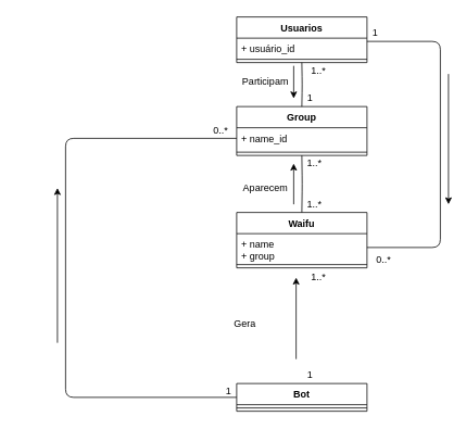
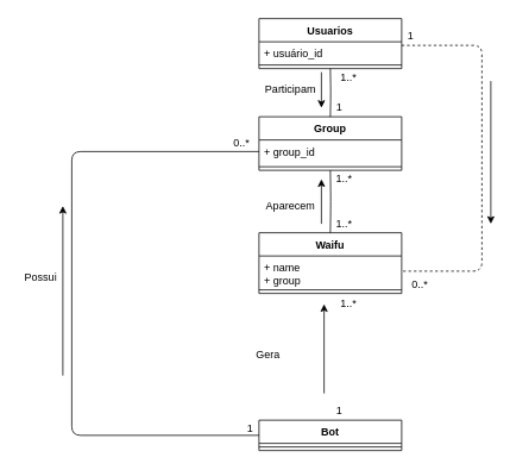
  <mxCell id="0" />
  <mxCell id="1" parent="0" />
  <mxCell id="2" value="Usuarios" style="swimlane;fontStyle=1;align=center;verticalAlign=top;childLayout=stackLayout;horizontal=1;startSize=26;horizontalStack=0;resizeParent=1;resizeParentMax=0;resizeLast=0;collapsible=1;marginBottom=0;" parent="1" vertex="1"><mxGeometry x="290" y="20" width="160" height="56" as="geometry" /></mxCell>
  <mxCell id="3" value="+ usuário_id" style="text;strokeColor=none;fillColor=none;align=left;verticalAlign=top;spacingLeft=4;spacingRight=4;overflow=hidden;rotatable=0;points=[[0,0.5],[1,0.5]];portConstraint=eastwest;" parent="2" vertex="1"><mxGeometry y="26" width="160" height="22" as="geometry" /></mxCell>
  <mxCell id="4" value="" style="line;strokeWidth=1;fillColor=none;align=left;verticalAlign=middle;spacingTop=-1;spacingLeft=3;spacingRight=3;rotatable=0;labelPosition=right;points=[];portConstraint=eastwest;" parent="2" vertex="1"><mxGeometry y="48" width="160" height="8" as="geometry" /></mxCell>
  <mxCell id="5" value="Group" style="swimlane;fontStyle=1;align=center;verticalAlign=top;childLayout=stackLayout;horizontal=1;startSize=26;horizontalStack=0;resizeParent=1;resizeParentMax=0;resizeLast=0;collapsible=1;marginBottom=0;" parent="1" vertex="1"><mxGeometry x="290" y="130" width="160" height="60" as="geometry" /></mxCell>
- <mxCell id="6" value="+ name_id" style="text;strokeColor=none;fillColor=none;align=left;verticalAlign=top;spacingLeft=4;spacingRight=4;overflow=hidden;rotatable=0;points=[[0,0.5],[1,0.5]];portConstraint=eastwest;" parent="5" vertex="1"><mxGeometry y="26" width="160" height="26" as="geometry" /></mxCell>
+ <mxCell id="6" value="+ group_id" style="text;strokeColor=none;fillColor=none;align=left;verticalAlign=top;spacingLeft=4;spacingRight=4;overflow=hidden;rotatable=0;points=[[0,0.5],[1,0.5]];portConstraint=eastwest;" parent="5" vertex="1"><mxGeometry y="26" width="160" height="26" as="geometry" /></mxCell>
  <mxCell id="7" value="" style="line;strokeWidth=1;fillColor=none;align=left;verticalAlign=middle;spacingTop=-1;spacingLeft=3;spacingRight=3;rotatable=0;labelPosition=right;points=[];portConstraint=eastwest;" parent="5" vertex="1"><mxGeometry y="52" width="160" height="8" as="geometry" /></mxCell>
  <mxCell id="8" value="Waifu" style="swimlane;fontStyle=1;align=center;verticalAlign=top;childLayout=stackLayout;horizontal=1;startSize=26;horizontalStack=0;resizeParent=1;resizeParentMax=0;resizeLast=0;collapsible=1;marginBottom=0;" parent="1" vertex="1"><mxGeometry x="290" y="260" width="160" height="68" as="geometry" /></mxCell>
  <mxCell id="9" value="+ name&#10;+ group&#10;" style="text;strokeColor=none;fillColor=none;align=left;verticalAlign=top;spacingLeft=4;spacingRight=4;overflow=hidden;rotatable=0;points=[[0,0.5],[1,0.5]];portConstraint=eastwest;" parent="8" vertex="1"><mxGeometry y="26" width="160" height="34" as="geometry" /></mxCell>
  <mxCell id="10" value="" style="line;strokeWidth=1;fillColor=none;align=left;verticalAlign=middle;spacingTop=-1;spacingLeft=3;spacingRight=3;rotatable=0;labelPosition=right;points=[];portConstraint=eastwest;" parent="8" vertex="1"><mxGeometry y="60" width="160" height="8" as="geometry" /></mxCell>
  <mxCell id="11" value="Bot" style="swimlane;fontStyle=1;align=center;verticalAlign=top;childLayout=stackLayout;horizontal=1;startSize=26;horizontalStack=0;resizeParent=1;resizeParentMax=0;resizeLast=0;collapsible=1;marginBottom=0;" parent="1" vertex="1"><mxGeometry x="290" y="470" width="160" height="34" as="geometry" /></mxCell>
  <mxCell id="12" value="" style="line;strokeWidth=1;fillColor=none;align=left;verticalAlign=middle;spacingTop=-1;spacingLeft=3;spacingRight=3;rotatable=0;labelPosition=right;points=[];portConstraint=eastwest;" parent="11" vertex="1"><mxGeometry y="26" width="160" height="8" as="geometry" /></mxCell>
  <mxCell id="13" value="" style="endArrow=none;html=1;entryX=0;entryY=0.5;entryDx=0;entryDy=0;exitX=0;exitY=0.5;exitDx=0;exitDy=0;edgeStyle=orthogonalEdgeStyle;" parent="1" source="11" target="6" edge="1"><mxGeometry width="50" height="50" relative="1" as="geometry"><mxPoint x="340" y="620" as="sourcePoint" /><mxPoint x="220" y="514" as="targetPoint" /><Array as="points"><mxPoint x="80" y="487" /><mxPoint x="80" y="169" /></Array></mxGeometry></mxCell>
- <mxCell id="14" value="" style="endArrow=none;html=1;entryX=1;entryY=0.5;entryDx=0;entryDy=0;exitX=1;exitY=0.182;exitDx=0;exitDy=0;edgeStyle=orthogonalEdgeStyle;exitPerimeter=0;" parent="1" source="3" target="9" edge="1"><mxGeometry width="50" height="50" relative="1" as="geometry"><mxPoint x="360" y="640" as="sourcePoint" /><mxPoint x="240" y="534" as="targetPoint" /><Array as="points"><mxPoint x="540" y="50" /><mxPoint x="540" y="303" /></Array></mxGeometry></mxCell>
+ <mxCell id="14" value="" style="endArrow=none;html=1;entryX=1;entryY=0.5;entryDx=0;entryDy=0;exitX=1;exitY=0.182;exitDx=0;exitDy=0;edgeStyle=orthogonalEdgeStyle;exitPerimeter=0;dashed=1;" parent="1" source="3" target="9" edge="1"><mxGeometry width="50" height="50" relative="1" as="geometry"><mxPoint x="360" y="640" as="sourcePoint" /><mxPoint x="240" y="534" as="targetPoint" /><Array as="points"><mxPoint x="540" y="50" /><mxPoint x="540" y="303" /></Array></mxGeometry></mxCell>
  <mxCell id="15" value="" style="endArrow=none;html=1;entryX=0.5;entryY=1;entryDx=0;entryDy=0;edgeStyle=orthogonalEdgeStyle;" parent="1" target="5" edge="1"><mxGeometry width="50" height="50" relative="1" as="geometry"><mxPoint x="370" y="260" as="sourcePoint" /><mxPoint x="250" y="544" as="targetPoint" /></mxGeometry></mxCell>
  <mxCell id="16" value="" style="endArrow=none;html=1;entryX=0.5;entryY=1;entryDx=0;entryDy=0;edgeStyle=orthogonalEdgeStyle;" parent="1" target="2" edge="1"><mxGeometry width="50" height="50" relative="1" as="geometry"><mxPoint x="370" y="130" as="sourcePoint" /><mxPoint x="260" y="554" as="targetPoint" /></mxGeometry></mxCell>
  <mxCell id="17" value="" style="endArrow=classic;html=1;" parent="1" edge="1"><mxGeometry width="50" height="50" relative="1" as="geometry"><mxPoint x="70" y="420" as="sourcePoint" /><mxPoint x="70" y="230" as="targetPoint" /></mxGeometry></mxCell>
+ <mxCell id="18" value="Possui" style="text;html=1;align=center;verticalAlign=middle;resizable=0;points=[];autosize=1;" parent="1" vertex="1"><mxGeometry x="20" y="300" width="50" height="20" as="geometry" /></mxCell>
  <mxCell id="19" value="" style="endArrow=classic;html=1;" parent="1" edge="1"><mxGeometry width="50" height="50" relative="1" as="geometry"><mxPoint x="363" y="440" as="sourcePoint" /><mxPoint x="363" y="340" as="targetPoint" /></mxGeometry></mxCell>
  <mxCell id="20" value="" style="endArrow=classic;html=1;" parent="1" edge="1"><mxGeometry width="50" height="50" relative="1" as="geometry"><mxPoint x="360" y="250" as="sourcePoint" /><mxPoint x="360" y="200" as="targetPoint" /></mxGeometry></mxCell>
  <mxCell id="21" value="" style="endArrow=classic;html=1;" parent="1" edge="1"><mxGeometry width="50" height="50" relative="1" as="geometry"><mxPoint x="360" y="80" as="sourcePoint" /><mxPoint x="360" y="120" as="targetPoint" /></mxGeometry></mxCell>
  <mxCell id="22" value="" style="endArrow=classic;html=1;" parent="1" edge="1"><mxGeometry width="50" height="50" relative="1" as="geometry"><mxPoint x="550" y="90" as="sourcePoint" /><mxPoint x="550" y="250" as="targetPoint" /></mxGeometry></mxCell>
  <mxCell id="23" value="Aparecem" style="text;html=1;align=center;verticalAlign=middle;resizable=0;points=[];autosize=1;" parent="1" vertex="1"><mxGeometry x="290" y="220" width="70" height="20" as="geometry" /></mxCell>
  <mxCell id="24" value="Participam" style="text;html=1;align=center;verticalAlign=middle;resizable=0;points=[];autosize=1;" parent="1" vertex="1"><mxGeometry x="290" y="90" width="70" height="20" as="geometry" /></mxCell>
  <mxCell id="25" value="1" style="text;html=1;align=center;verticalAlign=middle;resizable=0;points=[];autosize=1;" parent="1" vertex="1"><mxGeometry x="370" y="110" width="20" height="20" as="geometry" /></mxCell>
  <mxCell id="26" value="1..*" style="text;html=1;align=center;verticalAlign=middle;resizable=0;points=[];autosize=1;" parent="1" vertex="1"><mxGeometry x="370" y="76" width="40" height="20" as="geometry" /></mxCell>
  <mxCell id="27" value="1" style="text;html=1;align=center;verticalAlign=middle;resizable=0;points=[];autosize=1;" parent="1" vertex="1"><mxGeometry x="450" y="30" width="20" height="20" as="geometry" /></mxCell>
  <mxCell id="28" value="0..*" style="text;html=1;align=center;verticalAlign=middle;resizable=0;points=[];autosize=1;" parent="1" vertex="1"><mxGeometry x="450" y="308" width="40" height="20" as="geometry" /></mxCell>
  <mxCell id="29" value="1..*" style="text;html=1;align=center;verticalAlign=middle;resizable=0;points=[];autosize=1;" parent="1" vertex="1"><mxGeometry x="370" y="190" width="30" height="20" as="geometry" /></mxCell>
  <mxCell id="30" value="1..*" style="text;html=1;align=center;verticalAlign=middle;resizable=0;points=[];autosize=1;" parent="1" vertex="1"><mxGeometry x="370" y="240" width="30" height="20" as="geometry" /></mxCell>
  <mxCell id="31" value="1..*" style="text;html=1;align=center;verticalAlign=middle;resizable=0;points=[];autosize=1;" parent="1" vertex="1"><mxGeometry x="370" y="330" width="40" height="20" as="geometry" /></mxCell>
  <mxCell id="32" value="1" style="text;html=1;align=center;verticalAlign=middle;resizable=0;points=[];autosize=1;" parent="1" vertex="1"><mxGeometry x="270" y="470" width="20" height="20" as="geometry" /></mxCell>
  <mxCell id="33" value="0..*" style="text;html=1;align=center;verticalAlign=middle;resizable=0;points=[];autosize=1;" parent="1" vertex="1"><mxGeometry x="250" y="150" width="40" height="20" as="geometry" /></mxCell>
  <mxCell id="34" value="1" style="text;html=1;align=center;verticalAlign=middle;resizable=0;points=[];autosize=1;" parent="1" vertex="1"><mxGeometry x="370" y="450" width="20" height="20" as="geometry" /></mxCell>
  <mxCell id="35" value="Gera" style="text;html=1;align=center;verticalAlign=middle;resizable=0;points=[];autosize=1;" parent="1" vertex="1"><mxGeometry x="275" y="387" width="50" height="20" as="geometry" /></mxCell>
